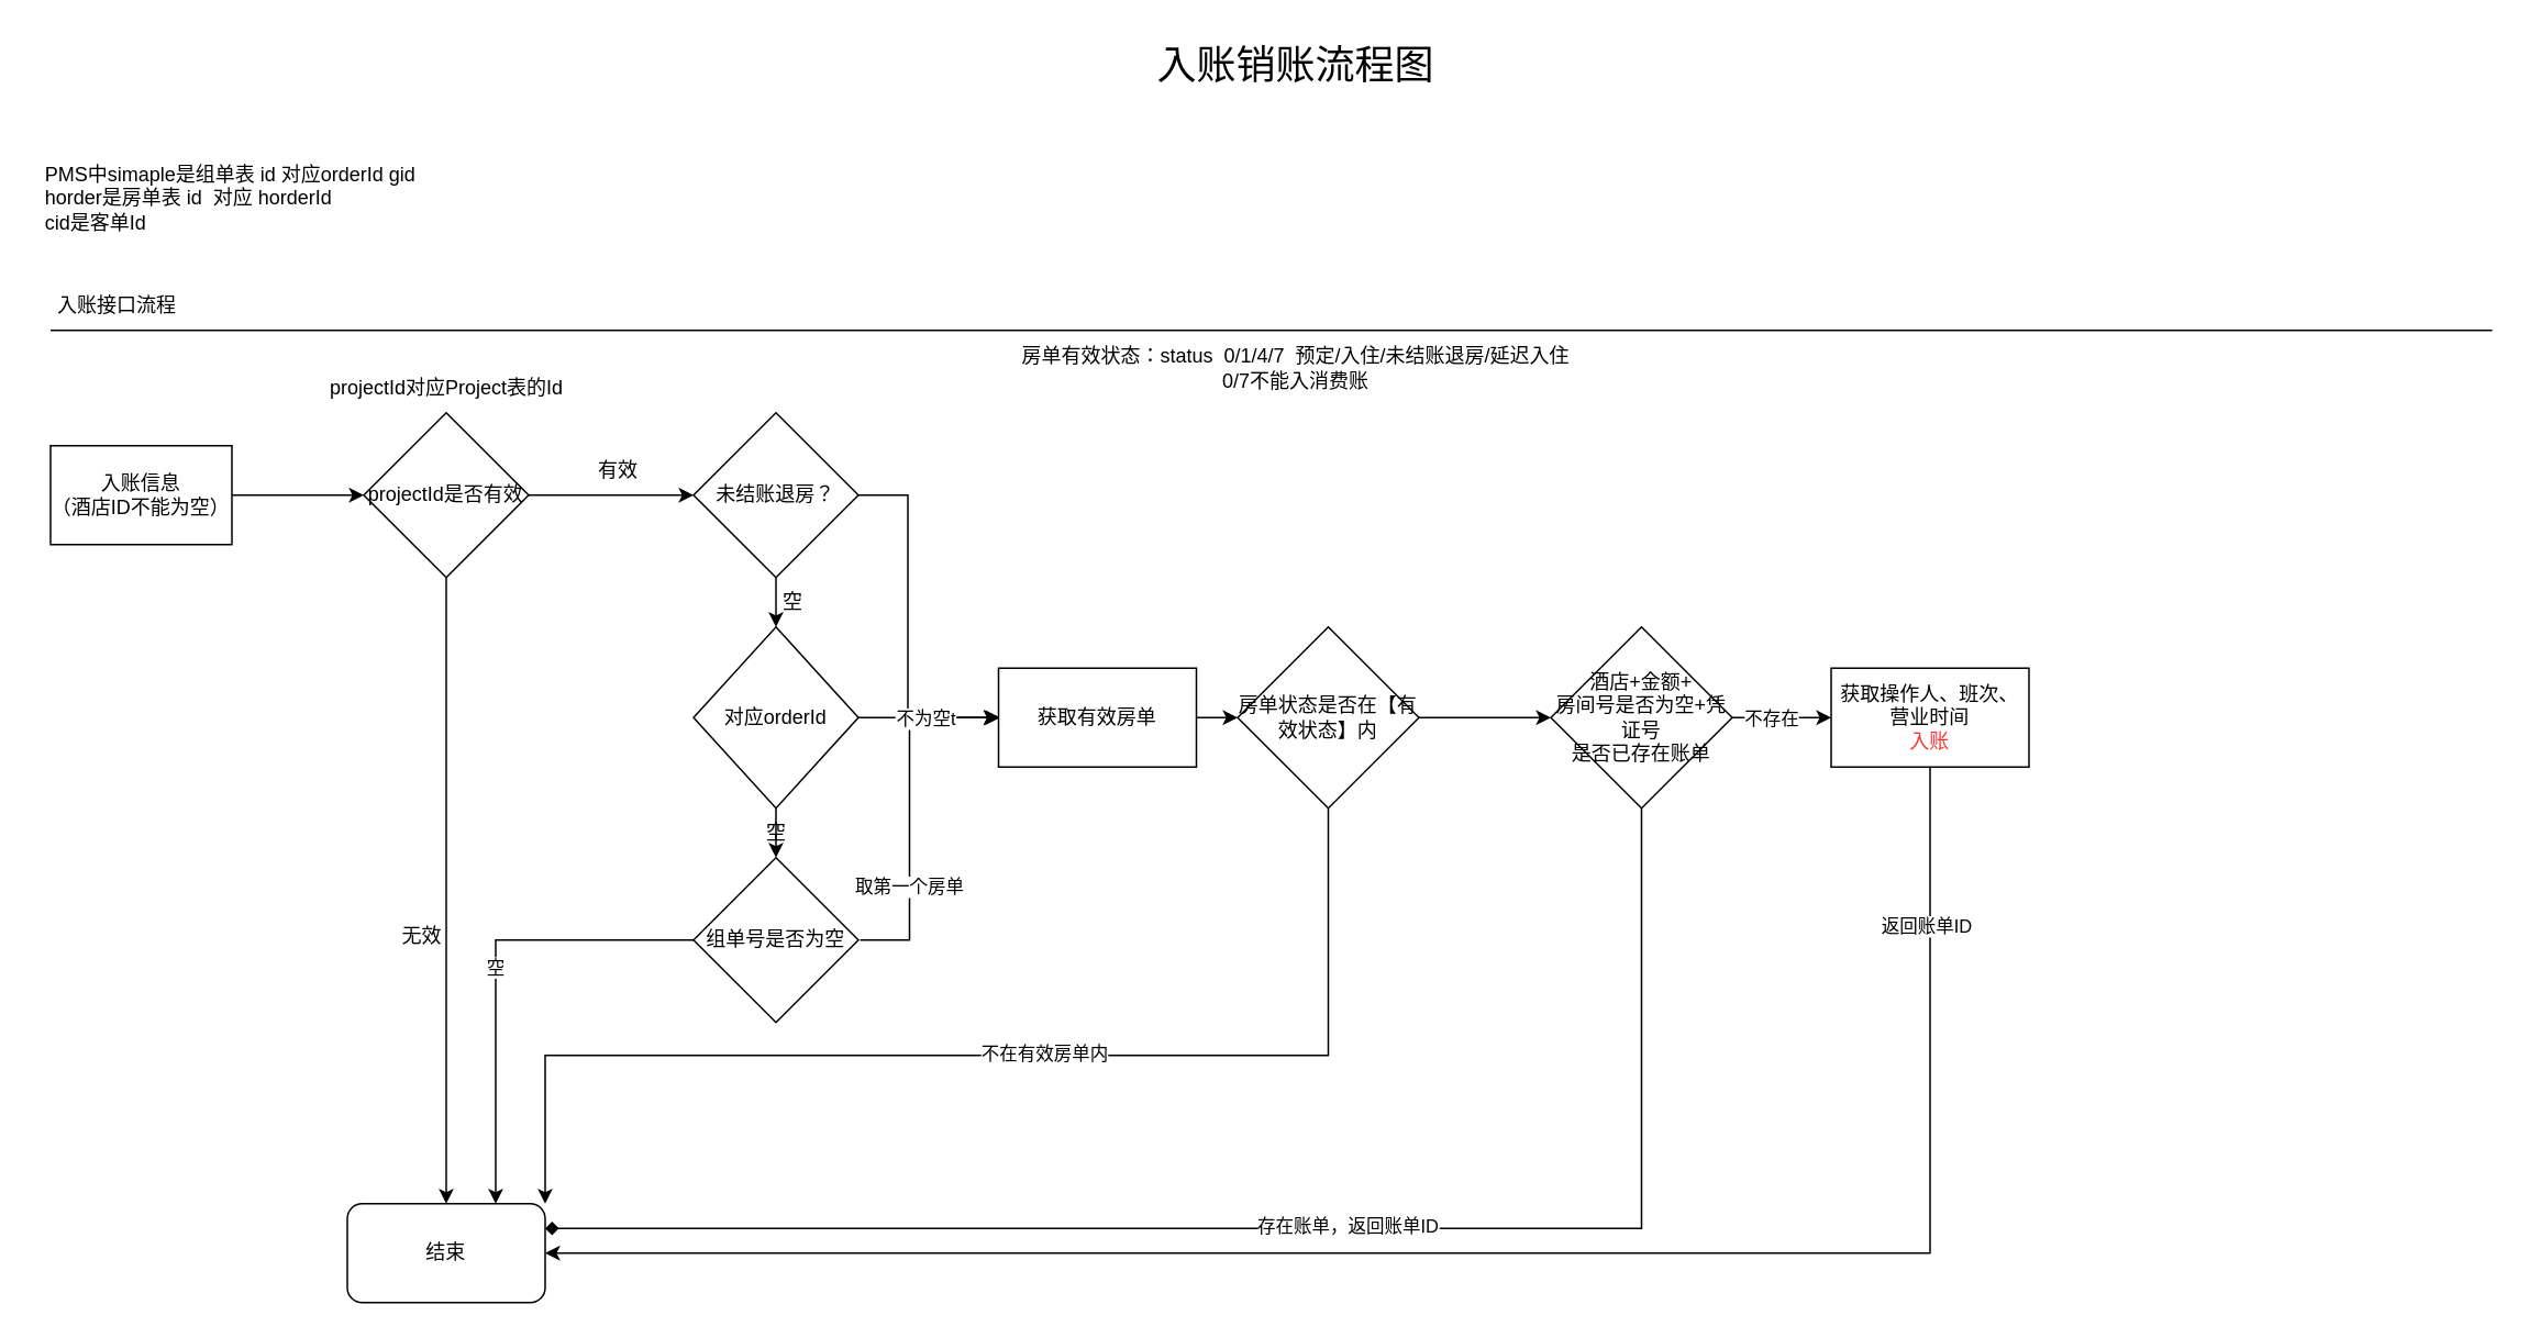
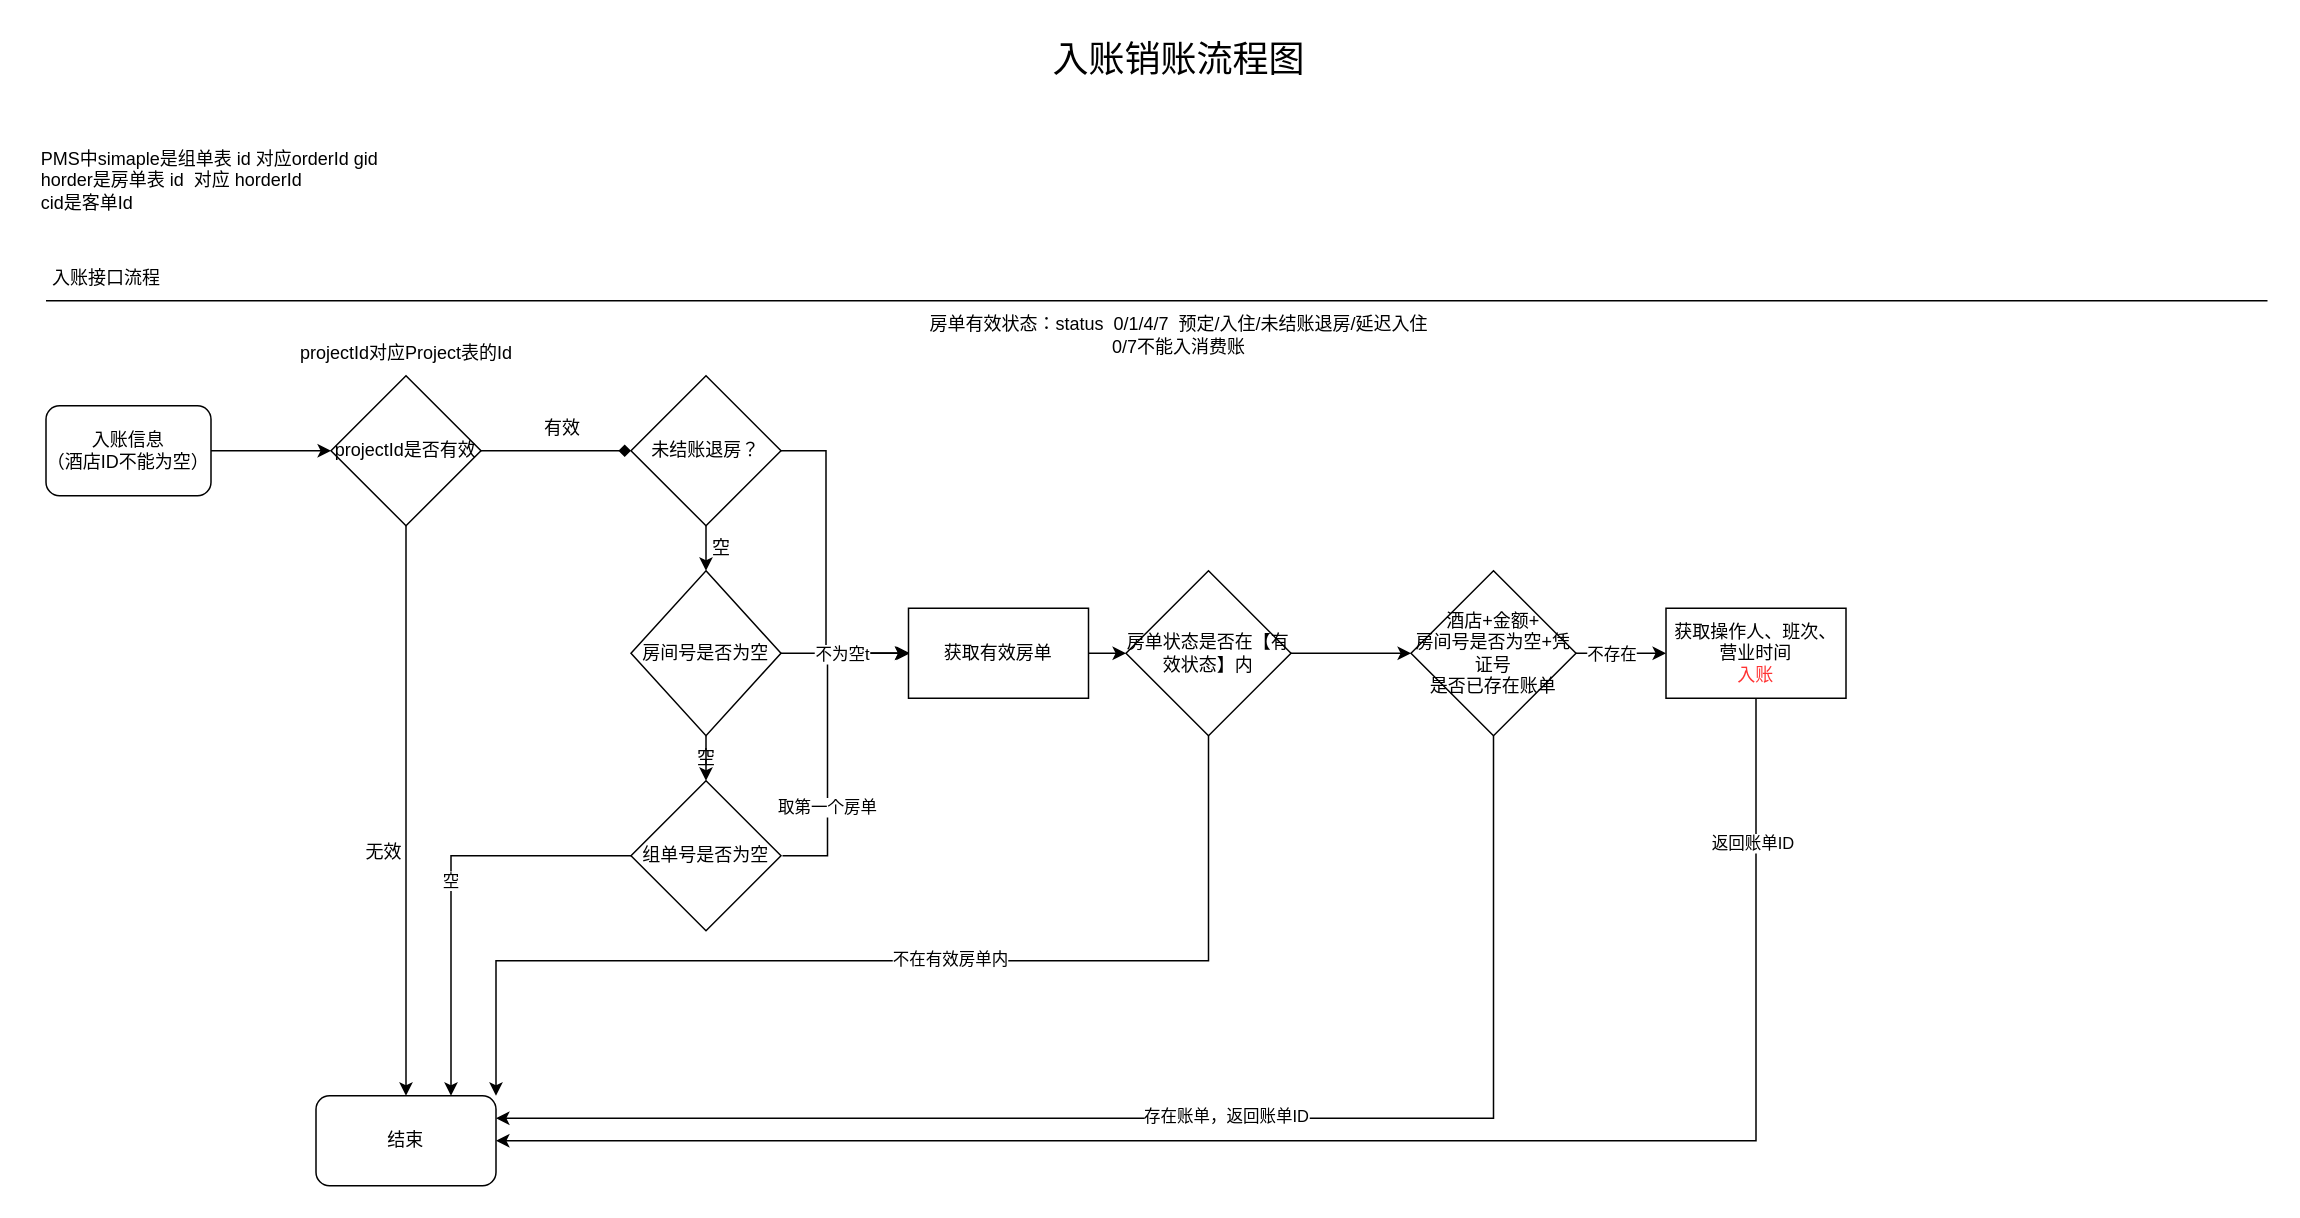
  <mxCell id="0" />
  <mxCell id="1" parent="0" />
  <mxCell id="2" value="入账销账流程图&lt;br style=&quot;font-size: 24px;&quot;&gt;" style="text;html=1;align=center;verticalAlign=middle;resizable=0;points=[];autosize=1;strokeColor=none;fillColor=none;fontSize=24;" parent="1" vertex="1"><mxGeometry x="690" y="20" width="190" height="40" as="geometry" /></mxCell>
  <mxCell id="3" style="edgeStyle=orthogonalEdgeStyle;rounded=0;orthogonalLoop=1;jettySize=auto;html=1;exitX=1;exitY=0.5;exitDx=0;exitDy=0;" parent="1" source="8" target="6" edge="1"><mxGeometry relative="1" as="geometry"><mxPoint x="160" y="300" as="sourcePoint" /></mxGeometry></mxCell>
  <mxCell id="4" style="edgeStyle=orthogonalEdgeStyle;rounded=0;orthogonalLoop=1;jettySize=auto;html=1;exitX=0.5;exitY=1;exitDx=0;exitDy=0;" parent="1" source="6" target="9" edge="1"><mxGeometry relative="1" as="geometry"><mxPoint x="270" y="390" as="targetPoint" /></mxGeometry></mxCell>
- <mxCell id="5" style="edgeStyle=orthogonalEdgeStyle;rounded=0;orthogonalLoop=1;jettySize=auto;html=1;exitX=1;exitY=0.5;exitDx=0;exitDy=0;entryX=0;entryY=0.5;entryDx=0;entryDy=0;" parent="1" source="6" target="14" edge="1"><mxGeometry relative="1" as="geometry" /></mxCell>
+ <mxCell id="5" style="edgeStyle=orthogonalEdgeStyle;rounded=0;orthogonalLoop=1;jettySize=auto;html=1;exitX=1;exitY=0.5;exitDx=0;exitDy=0;entryX=0;entryY=0.5;entryDx=0;entryDy=0;endArrow=diamond;" parent="1" source="6" target="14" edge="1"><mxGeometry relative="1" as="geometry" /></mxCell>
  <mxCell id="6" value="projectId是否有效" style="rhombus;whiteSpace=wrap;html=1;" parent="1" vertex="1"><mxGeometry x="220" y="250" width="100" height="100" as="geometry" /></mxCell>
  <mxCell id="7" value="projectId对应Project表的Id&lt;br&gt;" style="text;html=1;align=center;verticalAlign=middle;resizable=0;points=[];autosize=1;strokeColor=none;fillColor=none;" parent="1" vertex="1"><mxGeometry x="190" y="220" width="160" height="30" as="geometry" /></mxCell>
- <mxCell id="8" value="入账信息&lt;br&gt;（酒店ID不能为空）" style="whiteSpace=wrap;html=1;rounded=0;" parent="1" vertex="1"><mxGeometry x="30" y="270" width="110" height="60" as="geometry" /></mxCell>
+ <mxCell id="8" value="入账信息&lt;br&gt;（酒店ID不能为空）" style="rounded=1;whiteSpace=wrap;html=1;" parent="1" vertex="1"><mxGeometry x="30" y="270" width="110" height="60" as="geometry" /></mxCell>
  <mxCell id="9" value="结束" style="rounded=1;whiteSpace=wrap;html=1;" parent="1" vertex="1"><mxGeometry x="210" y="730" width="120" height="60" as="geometry" /></mxCell>
  <mxCell id="10" value="无效" style="text;html=1;align=center;verticalAlign=middle;resizable=0;points=[];autosize=1;strokeColor=none;fillColor=none;" parent="1" vertex="1"><mxGeometry x="230" y="553" width="50" height="30" as="geometry" /></mxCell>
  <mxCell id="11" value="" style="endArrow=none;html=1;rounded=0;" parent="1" edge="1"><mxGeometry relative="1" as="geometry"><mxPoint x="30" y="200" as="sourcePoint" /><mxPoint x="1511" y="200" as="targetPoint" /></mxGeometry></mxCell>
  <mxCell id="12" style="edgeStyle=orthogonalEdgeStyle;rounded=0;orthogonalLoop=1;jettySize=auto;html=1;exitX=0.5;exitY=1;exitDx=0;exitDy=0;entryX=0.5;entryY=0;entryDx=0;entryDy=0;" parent="1" source="14" target="18" edge="1"><mxGeometry relative="1" as="geometry" /></mxCell>
  <mxCell id="13" style="edgeStyle=orthogonalEdgeStyle;rounded=0;orthogonalLoop=1;jettySize=auto;html=1;exitX=1;exitY=0.5;exitDx=0;exitDy=0;entryX=0;entryY=0.5;entryDx=0;entryDy=0;" parent="1" source="14" target="29" edge="1"><mxGeometry relative="1" as="geometry"><Array as="points"><mxPoint x="550" y="300" /><mxPoint x="550" y="435" /></Array></mxGeometry></mxCell>
  <mxCell id="14" value="未结账退房？" style="rhombus;whiteSpace=wrap;html=1;" parent="1" vertex="1"><mxGeometry x="420" y="250" width="100" height="100" as="geometry" /></mxCell>
  <mxCell id="15" value="有效" style="text;html=1;align=center;verticalAlign=middle;resizable=0;points=[];autosize=1;strokeColor=none;fillColor=none;" parent="1" vertex="1"><mxGeometry x="349" y="270" width="50" height="30" as="geometry" /></mxCell>
  <mxCell id="16" style="edgeStyle=orthogonalEdgeStyle;rounded=0;orthogonalLoop=1;jettySize=auto;html=1;exitX=0.5;exitY=1;exitDx=0;exitDy=0;entryX=0.5;entryY=0;entryDx=0;entryDy=0;" parent="1" source="18" target="24" edge="1"><mxGeometry relative="1" as="geometry" /></mxCell>
  <mxCell id="17" style="edgeStyle=orthogonalEdgeStyle;rounded=0;orthogonalLoop=1;jettySize=auto;html=1;exitX=1;exitY=0.5;exitDx=0;exitDy=0;entryX=0;entryY=0.5;entryDx=0;entryDy=0;" parent="1" source="18" target="29" edge="1"><mxGeometry relative="1" as="geometry" /></mxCell>
- <mxCell id="18" value="对应orderId" style="rhombus;whiteSpace=wrap;html=1;" parent="1" vertex="1"><mxGeometry x="420" y="380" width="100" height="110" as="geometry" /></mxCell>
+ <mxCell id="18" value="房间号是否为空" style="rhombus;whiteSpace=wrap;html=1;" parent="1" vertex="1"><mxGeometry x="420" y="380" width="100" height="110" as="geometry" /></mxCell>
  <mxCell id="19" style="edgeStyle=orthogonalEdgeStyle;rounded=0;orthogonalLoop=1;jettySize=auto;html=1;exitX=0;exitY=0.5;exitDx=0;exitDy=0;entryX=0.75;entryY=0;entryDx=0;entryDy=0;" parent="1" source="24" target="9" edge="1"><mxGeometry relative="1" as="geometry" /></mxCell>
  <mxCell id="20" value="空" style="edgeLabel;html=1;align=center;verticalAlign=middle;resizable=0;points=[];" parent="19" connectable="0" vertex="1"><mxGeometry x="-0.029" y="-1" relative="1" as="geometry"><mxPoint as="offset" /></mxGeometry></mxCell>
  <mxCell id="21" style="edgeStyle=orthogonalEdgeStyle;rounded=0;orthogonalLoop=1;jettySize=auto;html=1;exitX=1;exitY=0.5;exitDx=0;exitDy=0;entryX=0;entryY=0.5;entryDx=0;entryDy=0;" parent="1" edge="1"><mxGeometry relative="1" as="geometry"><mxPoint x="521" y="570" as="sourcePoint" /><mxPoint x="606" y="435" as="targetPoint" /><Array as="points"><mxPoint x="551" y="570" /><mxPoint x="551" y="435" /></Array></mxGeometry></mxCell>
  <mxCell id="22" value="不为空t" style="edgeLabel;html=1;align=center;verticalAlign=middle;resizable=0;points=[];" parent="21" connectable="0" vertex="1"><mxGeometry x="0.713" y="-2" relative="1" as="geometry"><mxPoint x="-14" y="-2" as="offset" /></mxGeometry></mxCell>
  <mxCell id="23" value="取第一个房单" style="edgeLabel;html=1;align=center;verticalAlign=middle;resizable=0;points=[];" parent="21" connectable="0" vertex="1"><mxGeometry x="-0.429" y="1" relative="1" as="geometry"><mxPoint as="offset" /></mxGeometry></mxCell>
  <mxCell id="24" value="组单号是否为空" style="rhombus;whiteSpace=wrap;html=1;" parent="1" vertex="1"><mxGeometry x="420" y="520" width="100" height="100" as="geometry" /></mxCell>
  <mxCell id="25" value="空" style="text;html=1;align=center;verticalAlign=middle;resizable=0;points=[];autosize=1;strokeColor=none;fillColor=none;" parent="1" vertex="1"><mxGeometry x="460" y="350" width="40" height="30" as="geometry" /></mxCell>
  <mxCell id="26" value="入账接口流程" style="text;html=1;align=center;verticalAlign=middle;resizable=0;points=[];autosize=1;strokeColor=none;fillColor=none;" parent="1" vertex="1"><mxGeometry x="20" y="170" width="100" height="30" as="geometry" /></mxCell>
  <mxCell id="27" value="PMS中simaple是组单表 id 对应orderId gid&lt;br&gt;horder是房单表 id&amp;nbsp; 对应 horderId&lt;br&gt;cid是客单Id" style="text;html=1;align=left;verticalAlign=middle;resizable=0;points=[];autosize=1;strokeColor=none;fillColor=none;" parent="1" vertex="1"><mxGeometry x="25" y="90" width="250" height="60" as="geometry" /></mxCell>
  <mxCell id="28" style="edgeStyle=orthogonalEdgeStyle;rounded=0;orthogonalLoop=1;jettySize=auto;html=1;exitX=1;exitY=0.5;exitDx=0;exitDy=0;entryX=0;entryY=0.5;entryDx=0;entryDy=0;" parent="1" source="29" target="33" edge="1"><mxGeometry relative="1" as="geometry" /></mxCell>
  <mxCell id="29" value="获取有效房单" style="rounded=0;whiteSpace=wrap;html=1;" parent="1" vertex="1"><mxGeometry x="605" y="405" width="120" height="60" as="geometry" /></mxCell>
  <mxCell id="30" style="edgeStyle=orthogonalEdgeStyle;rounded=0;orthogonalLoop=1;jettySize=auto;html=1;exitX=0.5;exitY=1;exitDx=0;exitDy=0;entryX=1;entryY=0;entryDx=0;entryDy=0;" parent="1" source="33" target="9" edge="1"><mxGeometry relative="1" as="geometry"><Array as="points"><mxPoint x="805" y="640" /><mxPoint x="330" y="640" /></Array></mxGeometry></mxCell>
  <mxCell id="31" value="不在有效房单内" style="edgeLabel;html=1;align=center;verticalAlign=middle;resizable=0;points=[];" parent="30" connectable="0" vertex="1"><mxGeometry x="-0.097" y="-2" relative="1" as="geometry"><mxPoint as="offset" /></mxGeometry></mxCell>
  <mxCell id="32" value="" style="edgeStyle=orthogonalEdgeStyle;rounded=0;orthogonalLoop=1;jettySize=auto;html=1;" parent="1" source="33" target="43" edge="1"><mxGeometry relative="1" as="geometry" /></mxCell>
  <mxCell id="33" value="房单状态是否在【有效状态】内" style="rhombus;whiteSpace=wrap;html=1;align=center;" parent="1" vertex="1"><mxGeometry x="750" y="380" width="110" height="110" as="geometry" /></mxCell>
  <mxCell id="34" value="房单有效状态：status&amp;nbsp; 0/1/4/7&amp;nbsp; 预定/入住/未结账退房/延迟入住&lt;br&gt;0/7不能入消费账&lt;br&gt;" style="text;html=1;align=center;verticalAlign=middle;resizable=0;points=[];autosize=1;strokeColor=none;fillColor=none;" parent="1" vertex="1"><mxGeometry x="605" y="203" width="360" height="40" as="geometry" /></mxCell>
  <mxCell id="35" value="空" style="text;html=1;align=center;verticalAlign=middle;resizable=0;points=[];autosize=1;strokeColor=none;fillColor=none;" parent="1" vertex="1"><mxGeometry x="450" y="490" width="40" height="30" as="geometry" /></mxCell>
  <mxCell id="36" style="edgeStyle=orthogonalEdgeStyle;rounded=0;orthogonalLoop=1;jettySize=auto;html=1;exitX=0.5;exitY=1;exitDx=0;exitDy=0;entryX=1;entryY=0.5;entryDx=0;entryDy=0;" parent="1" source="38" target="9" edge="1"><mxGeometry relative="1" as="geometry" /></mxCell>
  <mxCell id="37" value="返回账单ID" style="edgeLabel;html=1;align=center;verticalAlign=middle;resizable=0;points=[];" parent="36" connectable="0" vertex="1"><mxGeometry x="-0.831" y="-3" relative="1" as="geometry"><mxPoint as="offset" /></mxGeometry></mxCell>
  <mxCell id="38" value="获取操作人、班次、营业时间&lt;br&gt;&lt;font color=&quot;#ff3333&quot;&gt;入账&lt;/font&gt;" style="whiteSpace=wrap;html=1;" parent="1" vertex="1"><mxGeometry x="1110" y="405" width="120" height="60" as="geometry" /></mxCell>
- <mxCell id="39" style="edgeStyle=orthogonalEdgeStyle;rounded=0;orthogonalLoop=1;jettySize=auto;html=1;exitX=0.5;exitY=1;exitDx=0;exitDy=0;entryX=1;entryY=0.25;entryDx=0;entryDy=0;endArrow=diamond;" parent="1" source="43" target="9" edge="1"><mxGeometry relative="1" as="geometry" /></mxCell>
+ <mxCell id="39" style="edgeStyle=orthogonalEdgeStyle;rounded=0;orthogonalLoop=1;jettySize=auto;html=1;exitX=0.5;exitY=1;exitDx=0;exitDy=0;entryX=1;entryY=0.25;entryDx=0;entryDy=0;" parent="1" source="43" target="9" edge="1"><mxGeometry relative="1" as="geometry" /></mxCell>
  <mxCell id="40" value="存在账单，返回账单ID" style="edgeLabel;html=1;align=center;verticalAlign=middle;resizable=0;points=[];" parent="39" connectable="0" vertex="1"><mxGeometry x="-0.057" y="-2" relative="1" as="geometry"><mxPoint as="offset" /></mxGeometry></mxCell>
  <mxCell id="41" style="edgeStyle=orthogonalEdgeStyle;rounded=0;orthogonalLoop=1;jettySize=auto;html=1;exitX=1;exitY=0.5;exitDx=0;exitDy=0;entryX=0;entryY=0.5;entryDx=0;entryDy=0;" parent="1" source="43" target="38" edge="1"><mxGeometry relative="1" as="geometry" /></mxCell>
  <mxCell id="42" value="不存在" style="edgeLabel;html=1;align=center;verticalAlign=middle;resizable=0;points=[];" parent="41" connectable="0" vertex="1"><mxGeometry x="-0.229" relative="1" as="geometry"><mxPoint as="offset" /></mxGeometry></mxCell>
  <mxCell id="43" value="酒店+金额+&lt;br&gt;房间号是否为空+凭证号&lt;br&gt;是否已存在账单" style="rhombus;whiteSpace=wrap;html=1;align=center;" parent="1" vertex="1"><mxGeometry x="940" y="380" width="110" height="110" as="geometry" /></mxCell>
